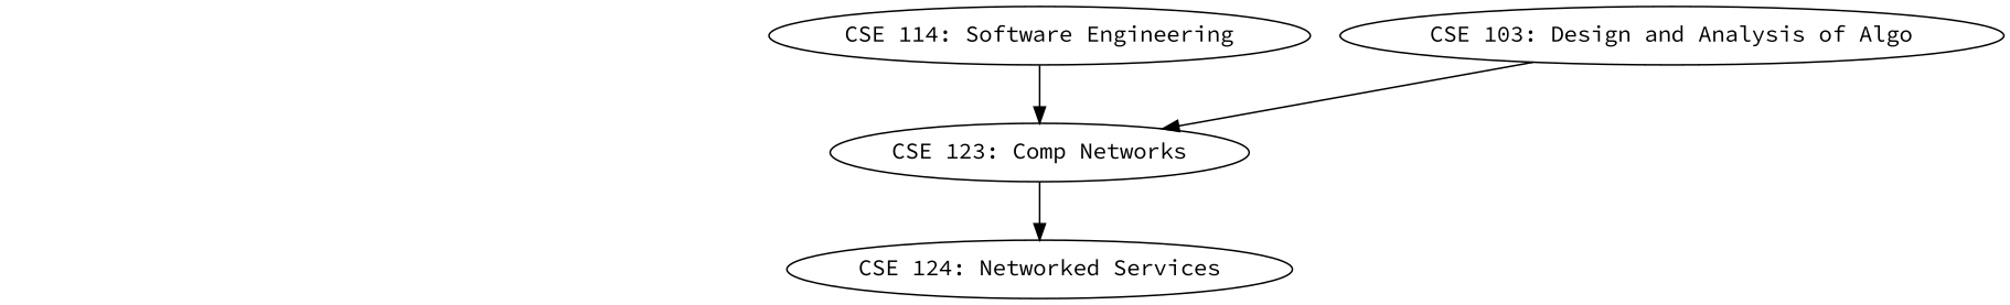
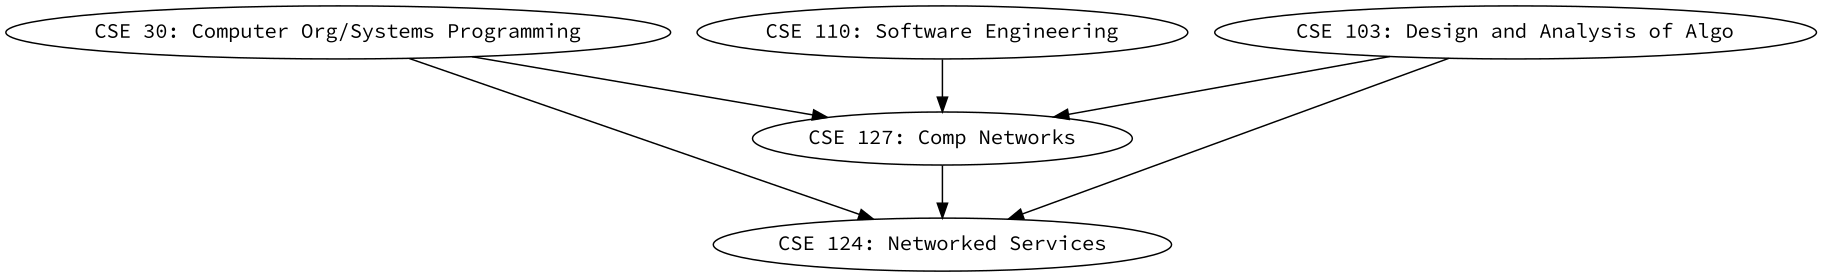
  digraph {
    fontname="Source Code Pro"
    node [fontname="Source Code Pro"]
    edge [fontname="Source Code Pro"]
-   "CSE 123: Comp Networks"
+   "CSE 30: Computer Org/Systems Programming"
+   "CSE 123: Comp Networks" [label="CSE 127: Comp Networks"]
    "CSE 124: Networked Services"
    n4 [label="CSE 103: Design and Analysis of Algo"]
-   "CSE 110: Software Engineering" [label="CSE 114: Software Engineering"]
+   "CSE 110: Software Engineering"
+   "CSE 30: Computer Org/Systems Programming" -> "CSE 123: Comp Networks"
+   "CSE 30: Computer Org/Systems Programming" -> "CSE 124: Networked Services"
    "CSE 123: Comp Networks" -> "CSE 124: Networked Services"
    n4 -> "CSE 123: Comp Networks"
+   n4 -> "CSE 124: Networked Services"
    "CSE 110: Software Engineering" -> "CSE 123: Comp Networks"
  }
